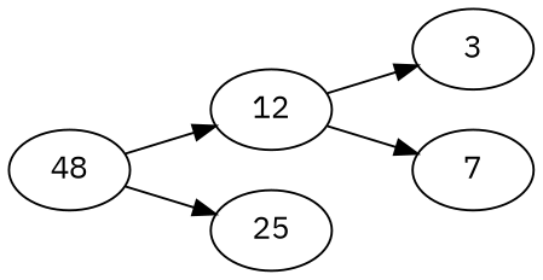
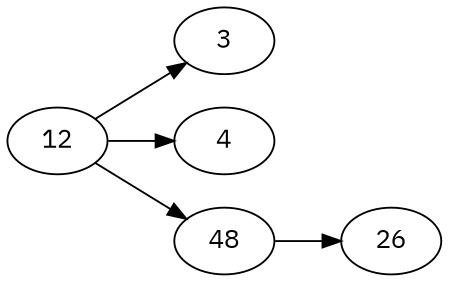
  digraph {
    fontname="IBM Plex Mono"
    rankdir=LR
    node [fontname="IBM Plex Mono"]
    edge [fontname="IBM Plex Mono"]
    12
    3
-   7
+   7 [label=4]
    n4 [label=48]
-   25
+   25 [label=26]
    12 -> 3
    12 -> 7
-   n4 -> 12
+   12 -> n4
    n4 -> 25
  }
